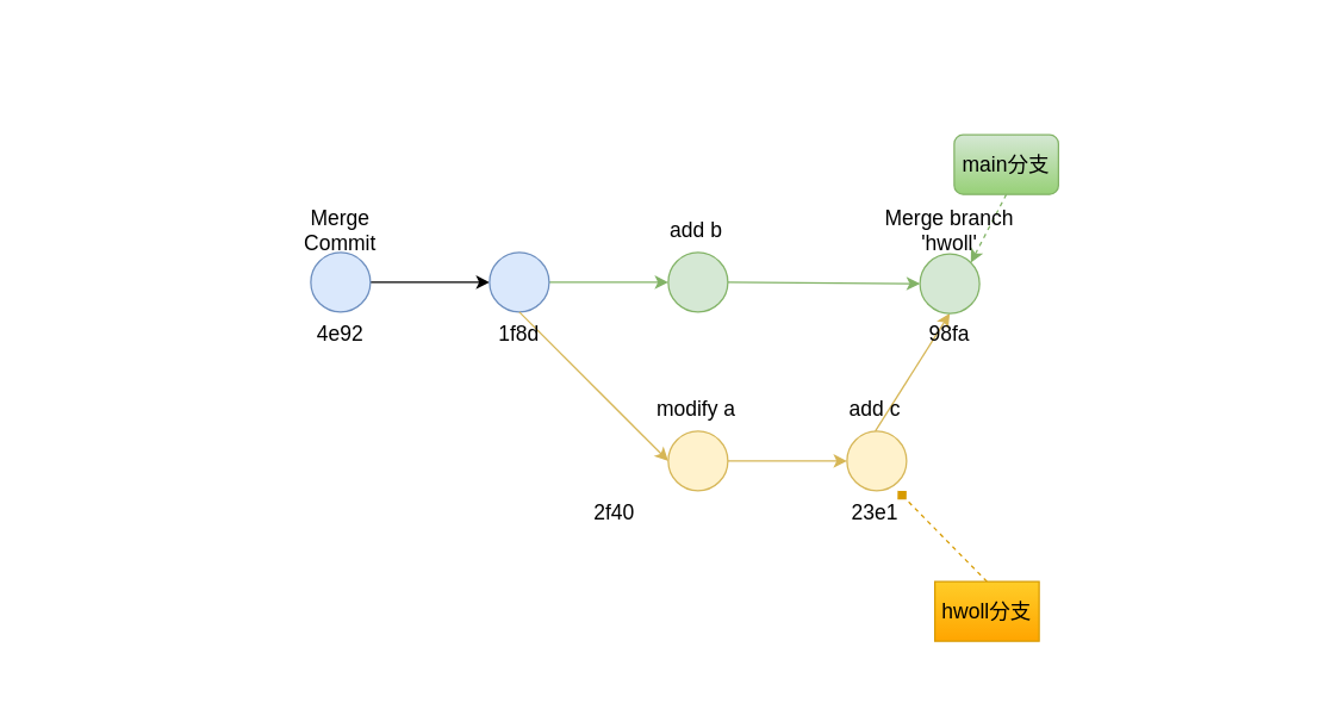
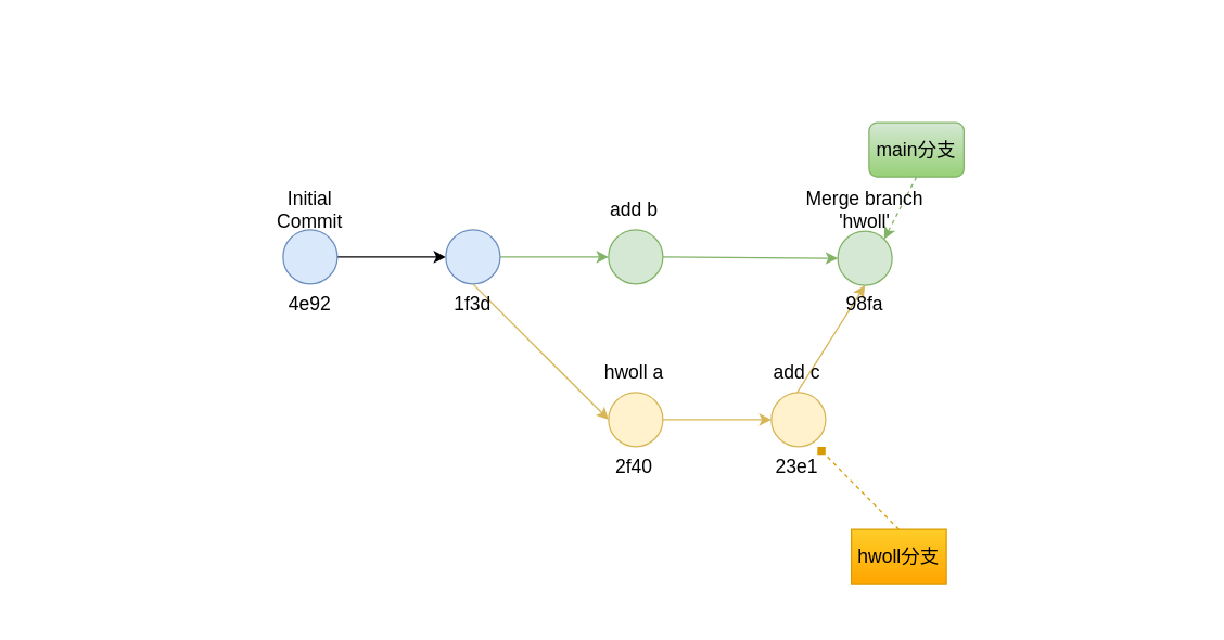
  <mxCell id="0" />
  <mxCell id="1" parent="0" />
  <mxCell id="2" style="edgeStyle=none;html=1;exitX=1;exitY=0.5;exitDx=0;exitDy=0;entryX=0;entryY=0.5;entryDx=0;entryDy=0;fontSize=14;" parent="1" source="3" target="7" edge="1"><mxGeometry relative="1" as="geometry" /></mxCell>
  <mxCell id="3" value="" style="ellipse;whiteSpace=wrap;html=1;aspect=fixed;fillColor=#dae8fc;strokeColor=#6c8ebf;fontSize=14;" parent="1" vertex="1"><mxGeometry x="208" y="169" width="40" height="40" as="geometry" /></mxCell>
- <mxCell id="4" value="Merge Commit" style="text;html=1;strokeColor=none;fillColor=none;align=center;verticalAlign=middle;whiteSpace=wrap;rounded=0;fontSize=14;" parent="1" vertex="1"><mxGeometry x="188" y="139" width="80" height="30" as="geometry" /></mxCell>
+ <mxCell id="4" value="Initial Commit" style="text;html=1;strokeColor=none;fillColor=none;align=center;verticalAlign=middle;whiteSpace=wrap;rounded=0;fontSize=14;" parent="1" vertex="1"><mxGeometry x="188" y="139" width="80" height="30" as="geometry" /></mxCell>
  <mxCell id="5" value="4e92" style="text;html=1;strokeColor=none;fillColor=none;align=center;verticalAlign=middle;whiteSpace=wrap;rounded=0;fontSize=14;" parent="1" vertex="1"><mxGeometry x="198" y="209" width="60" height="30" as="geometry" /></mxCell>
  <mxCell id="6" style="edgeStyle=none;html=1;exitX=1;exitY=0.5;exitDx=0;exitDy=0;entryX=0;entryY=0.5;entryDx=0;entryDy=0;fontSize=14;fillColor=#d5e8d4;strokeColor=#82b366;" parent="1" source="7" target="11" edge="1"><mxGeometry relative="1" as="geometry" /></mxCell>
  <mxCell id="7" value="" style="ellipse;whiteSpace=wrap;html=1;aspect=fixed;fillColor=#dae8fc;strokeColor=#6c8ebf;fontSize=14;" parent="1" vertex="1"><mxGeometry x="328" y="169" width="40" height="40" as="geometry" /></mxCell>
  <mxCell id="8" style="edgeStyle=none;html=1;exitX=0.5;exitY=0;exitDx=0;exitDy=0;entryX=0;entryY=0.5;entryDx=0;entryDy=0;fontSize=14;fillColor=#fff2cc;strokeColor=#d6b656;" parent="1" source="9" target="14" edge="1"><mxGeometry relative="1" as="geometry" /></mxCell>
- <mxCell id="9" value="1f8d" style="text;html=1;strokeColor=none;fillColor=none;align=center;verticalAlign=middle;whiteSpace=wrap;rounded=0;fontSize=14;" parent="1" vertex="1"><mxGeometry x="318" y="209" width="60" height="30" as="geometry" /></mxCell>
+ <mxCell id="9" value="1f3d" style="text;html=1;strokeColor=none;fillColor=none;align=center;verticalAlign=middle;whiteSpace=wrap;rounded=0;fontSize=14;" parent="1" vertex="1"><mxGeometry x="318" y="209" width="60" height="30" as="geometry" /></mxCell>
  <mxCell id="10" style="edgeStyle=none;html=1;exitX=1;exitY=0.5;exitDx=0;exitDy=0;entryX=0;entryY=0.5;entryDx=0;entryDy=0;fillColor=#d5e8d4;strokeColor=#82b366;" edge="1" parent="1" source="11" target="27"><mxGeometry relative="1" as="geometry" /></mxCell>
  <mxCell id="11" value="" style="ellipse;whiteSpace=wrap;html=1;aspect=fixed;fillColor=#d5e8d4;strokeColor=#82b366;fontSize=14;" parent="1" vertex="1"><mxGeometry x="448" y="169" width="40" height="40" as="geometry" /></mxCell>
  <mxCell id="12" value="add b" style="text;html=1;strokeColor=none;fillColor=none;align=center;verticalAlign=middle;whiteSpace=wrap;rounded=0;fontSize=14;" parent="1" vertex="1"><mxGeometry x="427" y="139" width="80" height="30" as="geometry" /></mxCell>
  <mxCell id="13" style="edgeStyle=none;html=1;exitX=1;exitY=0.5;exitDx=0;exitDy=0;entryX=0;entryY=0.5;entryDx=0;entryDy=0;fontSize=14;fillColor=#fff2cc;strokeColor=#d6b656;" parent="1" source="14" target="17" edge="1"><mxGeometry relative="1" as="geometry" /></mxCell>
  <mxCell id="14" value="" style="ellipse;whiteSpace=wrap;html=1;aspect=fixed;fillColor=#fff2cc;strokeColor=#d6b656;fontSize=14;" parent="1" vertex="1"><mxGeometry x="448" y="289" width="40" height="40" as="geometry" /></mxCell>
- <mxCell id="15" value="modify a" style="text;html=1;strokeColor=none;fillColor=none;align=center;verticalAlign=middle;whiteSpace=wrap;rounded=0;fontSize=14;" parent="1" vertex="1"><mxGeometry x="427" y="259" width="80" height="30" as="geometry" /></mxCell>
- <mxCell id="16" value="2f40" style="text;html=1;strokeColor=none;fillColor=none;align=center;verticalAlign=middle;whiteSpace=wrap;rounded=0;fontSize=14;" parent="1" vertex="1"><mxGeometry x="382" y="329" width="60" height="30" as="geometry" /></mxCell>
+ <mxCell id="15" value="hwoll a" style="text;html=1;strokeColor=none;fillColor=none;align=center;verticalAlign=middle;whiteSpace=wrap;rounded=0;fontSize=14;" parent="1" vertex="1"><mxGeometry x="427" y="259" width="80" height="30" as="geometry" /></mxCell>
+ <mxCell id="16" value="2f40" style="text;html=1;strokeColor=none;fillColor=none;align=center;verticalAlign=middle;whiteSpace=wrap;rounded=0;fontSize=14;" parent="1" vertex="1"><mxGeometry x="437" y="329" width="60" height="30" as="geometry" /></mxCell>
  <mxCell id="17" value="" style="ellipse;whiteSpace=wrap;html=1;aspect=fixed;fillColor=#fff2cc;strokeColor=#d6b656;fontSize=14;" parent="1" vertex="1"><mxGeometry x="568" y="289" width="40" height="40" as="geometry" /></mxCell>
  <mxCell id="18" style="edgeStyle=none;html=1;exitX=0.5;exitY=1;exitDx=0;exitDy=0;entryX=0.5;entryY=1;entryDx=0;entryDy=0;fillColor=#fff2cc;strokeColor=#d6b656;" edge="1" parent="1" source="19" target="27"><mxGeometry relative="1" as="geometry" /></mxCell>
  <mxCell id="19" value="add c" style="text;html=1;strokeColor=none;fillColor=none;align=center;verticalAlign=middle;whiteSpace=wrap;rounded=0;fontSize=14;" parent="1" vertex="1"><mxGeometry x="547" y="259" width="80" height="30" as="geometry" /></mxCell>
  <mxCell id="20" value="23e1" style="text;html=1;strokeColor=none;fillColor=none;align=center;verticalAlign=middle;whiteSpace=wrap;rounded=0;fontSize=14;" parent="1" vertex="1"><mxGeometry x="557" y="329" width="60" height="30" as="geometry" /></mxCell>
  <mxCell id="21" style="edgeStyle=none;html=1;exitX=0.5;exitY=1;exitDx=0;exitDy=0;entryX=1;entryY=0;entryDx=0;entryDy=0;fontSize=14;fillColor=#d5e8d4;gradientColor=#97d077;strokeColor=#82b366;dashed=1;" parent="1" source="22" target="27" edge="1"><mxGeometry relative="1" as="geometry" /></mxCell>
  <mxCell id="22" value="main分支" style="rounded=1;whiteSpace=wrap;html=1;fontSize=14;fillColor=#d5e8d4;gradientColor=#97d077;strokeColor=#82b366;" parent="1" vertex="1"><mxGeometry x="640" y="90" width="70" height="40" as="geometry" /></mxCell>
  <mxCell id="23" style="edgeStyle=none;html=1;exitX=0.5;exitY=0;exitDx=0;exitDy=0;entryX=0.75;entryY=0;entryDx=0;entryDy=0;fontSize=14;fillColor=#ffcd28;gradientColor=#ffa500;strokeColor=#d79b00;dashed=1;endArrow=diamond;" parent="1" source="24" target="20" edge="1"><mxGeometry relative="1" as="geometry" /></mxCell>
  <mxCell id="24" value="hwoll分支" style="whiteSpace=wrap;html=1;fontSize=14;fillColor=#ffcd28;gradientColor=#ffa500;strokeColor=#d79b00;rounded=0;" parent="1" vertex="1"><mxGeometry x="627" y="390" width="70" height="40" as="geometry" /></mxCell>
  <mxCell id="25" value="" style="endArrow=none;html=1;dashed=1;fontSize=14;strokeColor=none;" parent="1" edge="1"><mxGeometry width="50" height="50" relative="1" as="geometry"><mxPoint x="40" y="450" as="sourcePoint" /><mxPoint x="880" y="450" as="targetPoint" /></mxGeometry></mxCell>
  <mxCell id="26" value="" style="endArrow=none;html=1;dashed=1;fontSize=14;strokeColor=none;" parent="1" edge="1"><mxGeometry width="50" height="50" relative="1" as="geometry"><mxPoint y="20" as="sourcePoint" x="20" /><mxPoint x="860" y="20" as="targetPoint" /></mxGeometry></mxCell>
  <mxCell id="27" value="" style="ellipse;whiteSpace=wrap;html=1;aspect=fixed;fillColor=#d5e8d4;strokeColor=#82b366;fontSize=14;" vertex="1" parent="1"><mxGeometry x="617" width="40" height="40" as="geometry" y="170" /></mxCell>
  <mxCell id="28" value="98fa" style="text;html=1;strokeColor=none;fillColor=none;align=center;verticalAlign=middle;whiteSpace=wrap;rounded=0;fontSize=14;" vertex="1" parent="1"><mxGeometry x="607" y="209" width="60" height="30" as="geometry" /></mxCell>
  <mxCell id="29" value="Merge branch 'hwoll'" style="text;html=1;strokeColor=none;fillColor=none;align=center;verticalAlign=middle;whiteSpace=wrap;rounded=0;fontSize=14;" vertex="1" parent="1"><mxGeometry x="581" y="139" width="112" height="30" as="geometry" /></mxCell>
